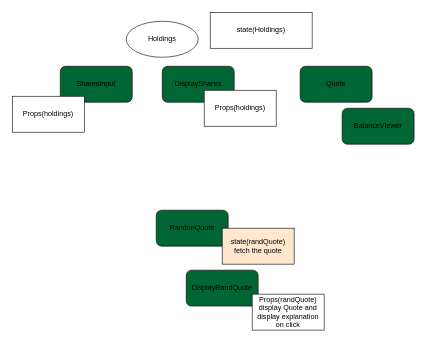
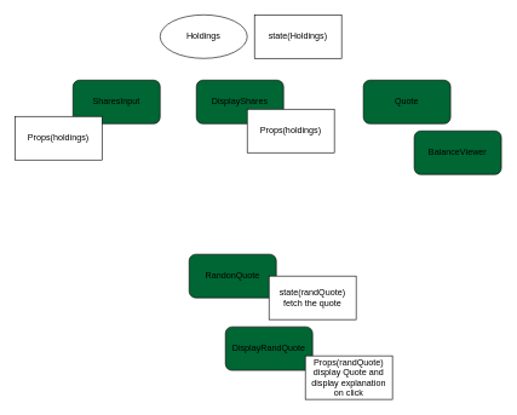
  <mxCell id="0" />
  <mxCell id="1" parent="0" />
  <mxCell id="2" value="SharesInput" style="rounded=1;whiteSpace=wrap;html=1;fillColor=#006633;" parent="1" vertex="1"><mxGeometry x="100" y="110" width="120" height="60" as="geometry" /></mxCell>
  <mxCell id="3" value="BalanceViewer" style="rounded=1;whiteSpace=wrap;html=1;fillColor=#006633;" parent="1" vertex="1"><mxGeometry x="570" y="180" width="120" height="60" as="geometry" /></mxCell>
- <mxCell id="4" value="Holdings" style="ellipse;whiteSpace=wrap;html=1;" parent="1" vertex="1"><mxGeometry x="210" y="35" width="120" height="60" as="geometry" /></mxCell>
+ <mxCell id="4" value="Holdings" style="ellipse;whiteSpace=wrap;html=1;" parent="1" vertex="1"><mxGeometry x="220" y="20" width="120" height="60" as="geometry" /></mxCell>
  <mxCell id="5" value="DisplayShares" style="rounded=1;whiteSpace=wrap;html=1;fillColor=#006633;" parent="1" vertex="1"><mxGeometry x="270" y="110" width="120" height="60" as="geometry" /></mxCell>
  <mxCell id="6" value="RandonQuote" style="rounded=1;whiteSpace=wrap;html=1;fillColor=#006633;" parent="1" vertex="1"><mxGeometry x="260" y="350" width="120" height="60" as="geometry" /></mxCell>
  <mxCell id="7" value="Props(holdings)" style="whiteSpace=wrap;html=1;" parent="1" vertex="1"><mxGeometry x="340" y="150" width="120" height="60" as="geometry" /></mxCell>
- <mxCell id="8" value="state(Holdings)" style="whiteSpace=wrap;html=1;" parent="1" vertex="1"><mxGeometry x="350" y="20" width="170" height="60" as="geometry" /></mxCell>
+ <mxCell id="8" value="state(Holdings)" style="whiteSpace=wrap;html=1;" parent="1" vertex="1"><mxGeometry x="350" y="20" width="120" height="60" as="geometry" /></mxCell>
  <mxCell id="9" value="Props(holdings)" style="whiteSpace=wrap;html=1;" parent="1" vertex="1"><mxGeometry y="160" width="120" height="60" as="geometry" x="20" /></mxCell>
  <mxCell id="10" value="Quote" style="rounded=1;whiteSpace=wrap;html=1;fillColor=#006633;" parent="1" vertex="1"><mxGeometry x="500" y="110" width="120" height="60" as="geometry" /></mxCell>
  <mxCell id="11" value="DisplayRandQuote" style="rounded=1;whiteSpace=wrap;html=1;fillColor=#006633;" vertex="1" parent="1"><mxGeometry x="310" y="450" width="120" height="60" as="geometry" /></mxCell>
- <mxCell id="12" value="state(randQuote)&lt;br&gt;fetch the quote" style="whiteSpace=wrap;html=1;fillColor=#ffe6cc;" vertex="1" parent="1"><mxGeometry x="370" y="380" width="120" height="60" as="geometry" /></mxCell>
+ <mxCell id="12" value="state(randQuote)&lt;br&gt;fetch the quote" style="whiteSpace=wrap;html=1;" vertex="1" parent="1"><mxGeometry x="370" y="380" width="120" height="60" as="geometry" /></mxCell>
  <mxCell id="13" value="Props(randQuote)&lt;br&gt;display Quote and display explanation on click" style="whiteSpace=wrap;html=1;" vertex="1" parent="1"><mxGeometry x="420" y="490" width="120" height="60" as="geometry" /></mxCell>
